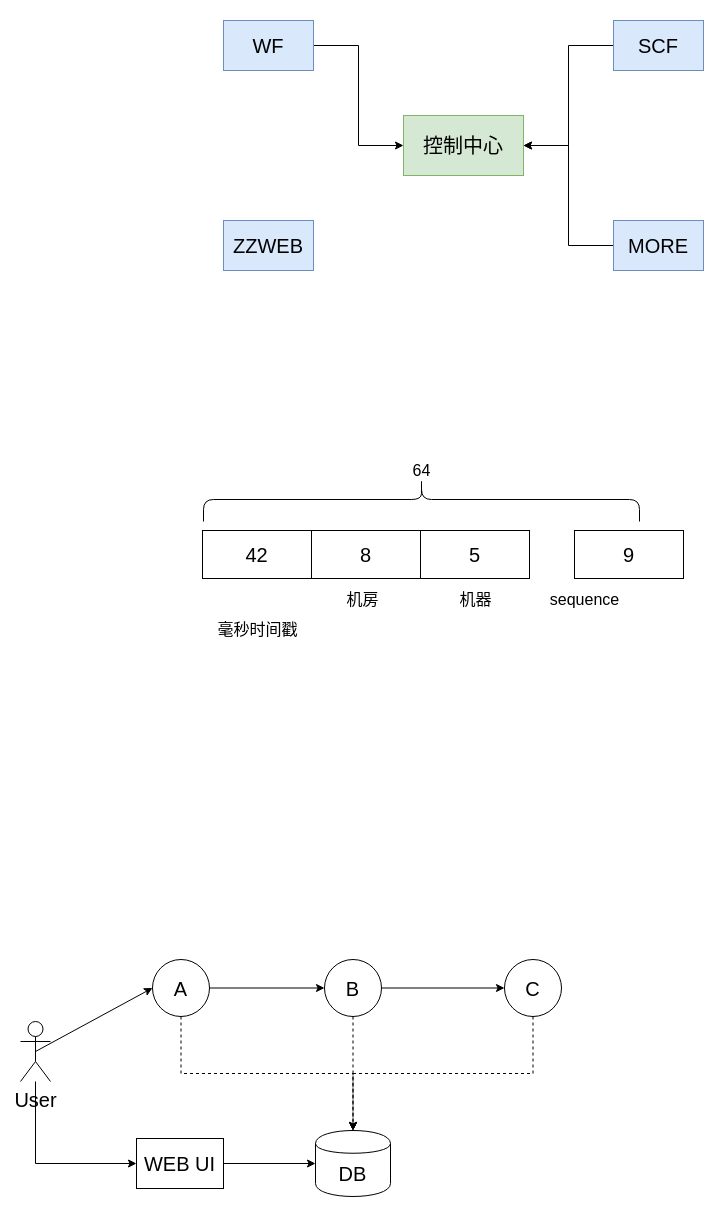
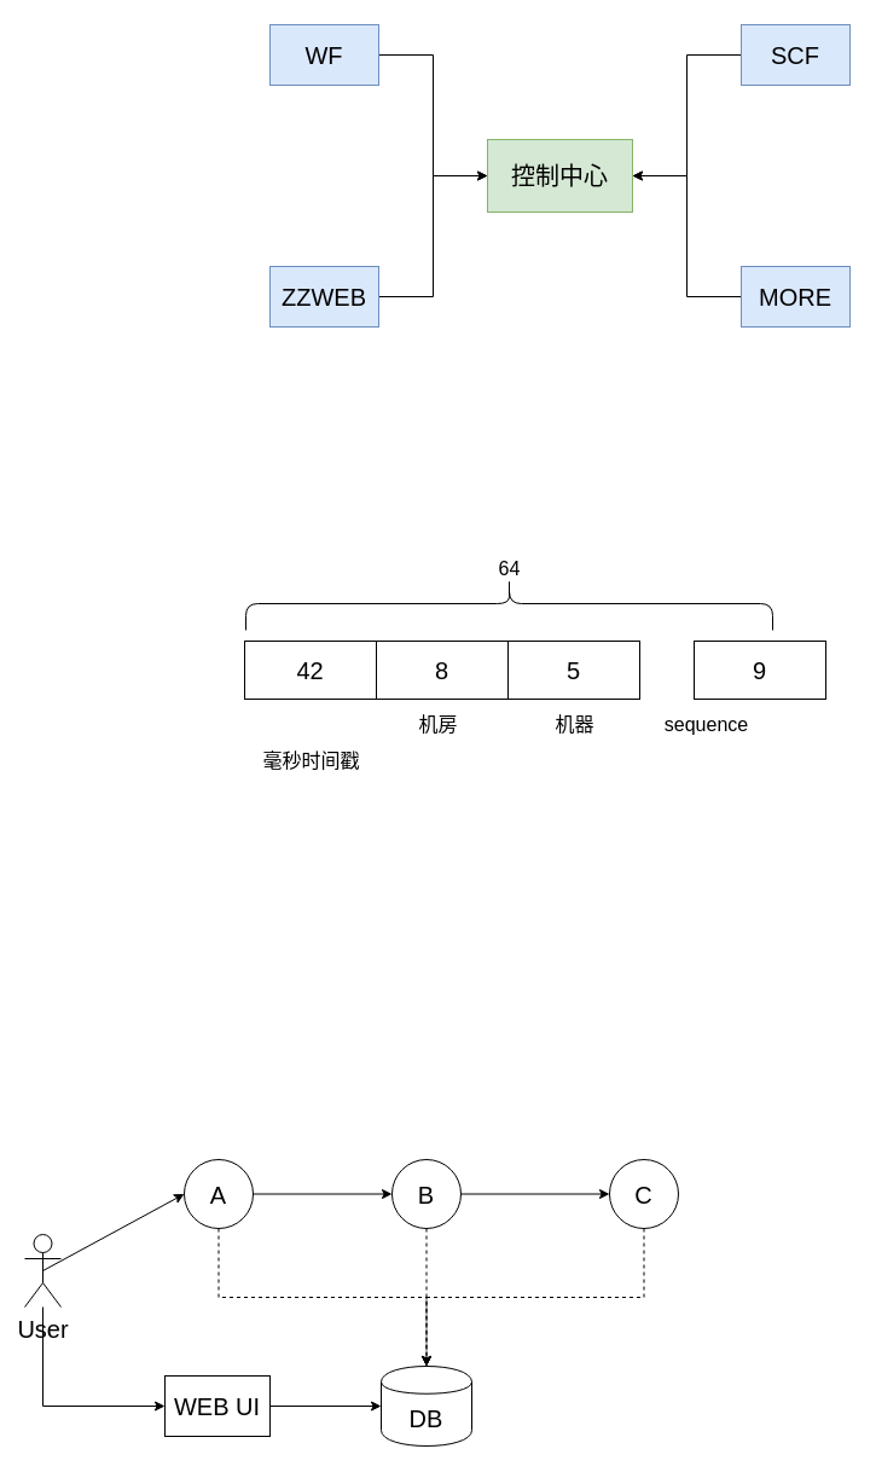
  <mxCell id="0" />
  <mxCell id="1" parent="0" />
  <mxCell id="2" value="&lt;font style=&quot;font-size: 20px&quot;&gt;控制中心&lt;/font&gt;" style="rounded=0;whiteSpace=wrap;html=1;fillColor=#d5e8d4;strokeColor=#82b366;" parent="1" vertex="1"><mxGeometry x="403" y="115" width="120" height="60" as="geometry" /></mxCell>
  <mxCell id="3" style="edgeStyle=orthogonalEdgeStyle;rounded=0;orthogonalLoop=1;jettySize=auto;html=1;exitX=1;exitY=0.5;exitDx=0;exitDy=0;entryX=0;entryY=0.5;entryDx=0;entryDy=0;" parent="1" source="4" target="2" edge="1"><mxGeometry relative="1" as="geometry" /></mxCell>
  <mxCell id="4" value="&lt;font style=&quot;font-size: 20px&quot;&gt;WF&lt;/font&gt;" style="rounded=0;whiteSpace=wrap;html=1;fillColor=#dae8fc;strokeColor=#6c8ebf;" parent="1" vertex="1"><mxGeometry x="223" y="20" width="90" height="50" as="geometry" /></mxCell>
+ <mxCell id="5" style="edgeStyle=orthogonalEdgeStyle;rounded=0;orthogonalLoop=1;jettySize=auto;html=1;exitX=1;exitY=0.5;exitDx=0;exitDy=0;entryX=0;entryY=0.5;entryDx=0;entryDy=0;" parent="1" source="6" target="2" edge="1"><mxGeometry relative="1" as="geometry" /></mxCell>
  <mxCell id="6" value="&lt;font style=&quot;font-size: 20px&quot;&gt;ZZWEB&lt;/font&gt;" style="rounded=0;whiteSpace=wrap;html=1;fillColor=#dae8fc;strokeColor=#6c8ebf;" parent="1" vertex="1"><mxGeometry x="223" y="220" width="90" height="50" as="geometry" /></mxCell>
  <mxCell id="7" style="edgeStyle=orthogonalEdgeStyle;rounded=0;orthogonalLoop=1;jettySize=auto;html=1;exitX=0;exitY=0.5;exitDx=0;exitDy=0;entryX=1;entryY=0.5;entryDx=0;entryDy=0;" parent="1" source="8" target="2" edge="1"><mxGeometry relative="1" as="geometry" /></mxCell>
  <mxCell id="8" value="&lt;font style=&quot;font-size: 20px&quot;&gt;SCF&lt;/font&gt;" style="rounded=0;whiteSpace=wrap;html=1;fillColor=#dae8fc;strokeColor=#6c8ebf;" parent="1" vertex="1"><mxGeometry x="613" y="20" width="90" height="50" as="geometry" /></mxCell>
  <mxCell id="9" style="edgeStyle=orthogonalEdgeStyle;rounded=0;orthogonalLoop=1;jettySize=auto;html=1;exitX=0;exitY=0.5;exitDx=0;exitDy=0;entryX=1;entryY=0.5;entryDx=0;entryDy=0;" parent="1" source="10" target="2" edge="1"><mxGeometry relative="1" as="geometry" /></mxCell>
  <mxCell id="10" value="&lt;span style=&quot;font-size: 20px&quot;&gt;MORE&lt;/span&gt;" style="rounded=0;whiteSpace=wrap;html=1;fillColor=#dae8fc;strokeColor=#6c8ebf;" parent="1" vertex="1"><mxGeometry x="613" y="220" width="90" height="50" as="geometry" /></mxCell>
  <mxCell id="11" value="&lt;font style=&quot;font-size: 20px&quot;&gt;42&lt;/font&gt;" style="rounded=0;whiteSpace=wrap;html=1;" vertex="1" parent="1"><mxGeometry x="202" y="530" width="109" height="48" as="geometry" /></mxCell>
  <mxCell id="12" value="&lt;font style=&quot;font-size: 20px&quot;&gt;8&lt;/font&gt;" style="rounded=0;whiteSpace=wrap;html=1;" vertex="1" parent="1"><mxGeometry x="311" y="530" width="109" height="48" as="geometry" /></mxCell>
  <mxCell id="13" value="&lt;font style=&quot;font-size: 20px&quot;&gt;5&lt;/font&gt;" style="rounded=0;whiteSpace=wrap;html=1;" vertex="1" parent="1"><mxGeometry x="420" y="530" width="109" height="48" as="geometry" /></mxCell>
  <mxCell id="14" value="&lt;font style=&quot;font-size: 20px&quot;&gt;9&lt;/font&gt;" style="rounded=0;whiteSpace=wrap;html=1;" vertex="1" parent="1"><mxGeometry x="574" y="530" width="109" height="48" as="geometry" /></mxCell>
  <mxCell id="15" value="&lt;font style=&quot;font-size: 16px&quot;&gt;毫秒时间戳&lt;/font&gt;" style="text;html=1;align=center;verticalAlign=middle;resizable=0;points=[];autosize=1;" vertex="1" parent="1"><mxGeometry x="211.5" y="619" width="90" height="19" as="geometry" /></mxCell>
  <mxCell id="16" value="&lt;font style=&quot;font-size: 16px&quot;&gt;机房&lt;/font&gt;" style="text;html=1;align=center;verticalAlign=middle;resizable=0;points=[];autosize=1;" vertex="1" parent="1"><mxGeometry x="341" y="589" width="42" height="19" as="geometry" /></mxCell>
  <mxCell id="17" value="&lt;span style=&quot;font-size: 16px&quot;&gt;机器&lt;/span&gt;" style="text;html=1;align=center;verticalAlign=middle;resizable=0;points=[];autosize=1;" vertex="1" parent="1"><mxGeometry x="453.5" y="589" width="42" height="19" as="geometry" /></mxCell>
  <mxCell id="18" value="&lt;span style=&quot;font-size: 16px&quot;&gt;sequence&lt;/span&gt;" style="text;html=1;align=center;verticalAlign=middle;resizable=0;points=[];autosize=1;" vertex="1" parent="1"><mxGeometry x="544.5" y="589" width="79" height="19" as="geometry" /></mxCell>
  <mxCell id="19" value="" style="shape=curlyBracket;whiteSpace=wrap;html=1;rounded=1;rotation=90;" vertex="1" parent="1"><mxGeometry x="399" y="281" width="44" height="436" as="geometry" /></mxCell>
  <mxCell id="20" value="&lt;font style=&quot;font-size: 16px&quot;&gt;64&lt;/font&gt;" style="text;html=1;align=center;verticalAlign=middle;resizable=0;points=[];autosize=1;" vertex="1" parent="1"><mxGeometry x="407" y="460" width="28" height="19" as="geometry" /></mxCell>
  <mxCell id="21" style="edgeStyle=orthogonalEdgeStyle;rounded=0;orthogonalLoop=1;jettySize=auto;html=1;exitX=0.5;exitY=1;exitDx=0;exitDy=0;dashed=1;" edge="1" parent="1" source="22" target="30"><mxGeometry relative="1" as="geometry" /></mxCell>
  <mxCell id="22" value="&lt;font style=&quot;font-size: 20px&quot;&gt;A&lt;/font&gt;" style="ellipse;whiteSpace=wrap;html=1;aspect=fixed;" vertex="1" parent="1"><mxGeometry x="152" y="959" width="57" height="57" as="geometry" /></mxCell>
  <mxCell id="23" style="edgeStyle=orthogonalEdgeStyle;rounded=0;orthogonalLoop=1;jettySize=auto;html=1;exitX=0.5;exitY=1;exitDx=0;exitDy=0;dashed=1;" edge="1" parent="1" source="24" target="30"><mxGeometry relative="1" as="geometry" /></mxCell>
  <mxCell id="24" value="&lt;span style=&quot;font-size: 20px&quot;&gt;B&lt;/span&gt;" style="ellipse;whiteSpace=wrap;html=1;aspect=fixed;" vertex="1" parent="1"><mxGeometry x="324" y="959" width="57" height="57" as="geometry" /></mxCell>
  <mxCell id="25" style="edgeStyle=orthogonalEdgeStyle;rounded=0;orthogonalLoop=1;jettySize=auto;html=1;exitX=0.5;exitY=1;exitDx=0;exitDy=0;entryX=0.5;entryY=0;entryDx=0;entryDy=0;dashed=1;" edge="1" parent="1" source="26" target="30"><mxGeometry relative="1" as="geometry" /></mxCell>
  <mxCell id="26" value="&lt;span style=&quot;font-size: 20px&quot;&gt;C&lt;/span&gt;" style="ellipse;whiteSpace=wrap;html=1;aspect=fixed;" vertex="1" parent="1"><mxGeometry x="504" y="959" width="57" height="57" as="geometry" /></mxCell>
  <mxCell id="27" value="" style="endArrow=classic;html=1;exitX=1;exitY=0.5;exitDx=0;exitDy=0;entryX=0;entryY=0.5;entryDx=0;entryDy=0;" edge="1" parent="1" source="22" target="24"><mxGeometry width="50" height="50" relative="1" as="geometry"><mxPoint x="219" y="997.5" as="sourcePoint" /><mxPoint x="304" y="907.5" as="targetPoint" /></mxGeometry></mxCell>
  <mxCell id="28" value="" style="endArrow=classic;html=1;exitX=1;exitY=0.5;exitDx=0;exitDy=0;entryX=0;entryY=0.5;entryDx=0;entryDy=0;" edge="1" parent="1" source="24" target="26"><mxGeometry width="50" height="50" relative="1" as="geometry"><mxPoint x="391" y="907.5" as="sourcePoint" /><mxPoint x="494" y="988.5" as="targetPoint" /></mxGeometry></mxCell>
  <mxCell id="29" style="edgeStyle=orthogonalEdgeStyle;rounded=0;orthogonalLoop=1;jettySize=auto;html=1;exitX=0;exitY=0.5;exitDx=0;exitDy=0;endArrow=none;endFill=0;startArrow=classic;startFill=1;" edge="1" parent="1" source="30" target="33"><mxGeometry relative="1" as="geometry" /></mxCell>
  <mxCell id="30" value="&lt;font style=&quot;font-size: 20px&quot;&gt;DB&lt;/font&gt;" style="shape=cylinder;whiteSpace=wrap;html=1;boundedLbl=1;backgroundOutline=1;" vertex="1" parent="1"><mxGeometry x="315" y="1130" width="75" height="66" as="geometry" /></mxCell>
  <mxCell id="31" value="&lt;font style=&quot;font-size: 20px&quot;&gt;User&lt;/font&gt;" style="shape=umlActor;verticalLabelPosition=bottom;labelBackgroundColor=#ffffff;verticalAlign=top;html=1;outlineConnect=0;" vertex="1" parent="1"><mxGeometry x="20" y="1021" width="30" height="60" as="geometry" /></mxCell>
  <mxCell id="32" style="edgeStyle=orthogonalEdgeStyle;rounded=0;orthogonalLoop=1;jettySize=auto;html=1;exitX=0;exitY=0.5;exitDx=0;exitDy=0;startArrow=classic;startFill=1;endArrow=none;endFill=0;" edge="1" parent="1" source="33" target="31"><mxGeometry relative="1" as="geometry" /></mxCell>
  <mxCell id="33" value="&lt;font style=&quot;font-size: 20px&quot;&gt;WEB UI&lt;/font&gt;" style="rounded=0;whiteSpace=wrap;html=1;" vertex="1" parent="1"><mxGeometry x="136" y="1138" width="87" height="50" as="geometry" /></mxCell>
  <mxCell id="34" value="" style="endArrow=classic;html=1;exitX=0.5;exitY=0.5;exitDx=0;exitDy=0;exitPerimeter=0;entryX=0;entryY=0.5;entryDx=0;entryDy=0;" edge="1" parent="1" source="31" target="22"><mxGeometry width="50" height="50" relative="1" as="geometry"><mxPoint x="-186" y="1052" as="sourcePoint" /><mxPoint x="-136" y="1002" as="targetPoint" /></mxGeometry></mxCell>
